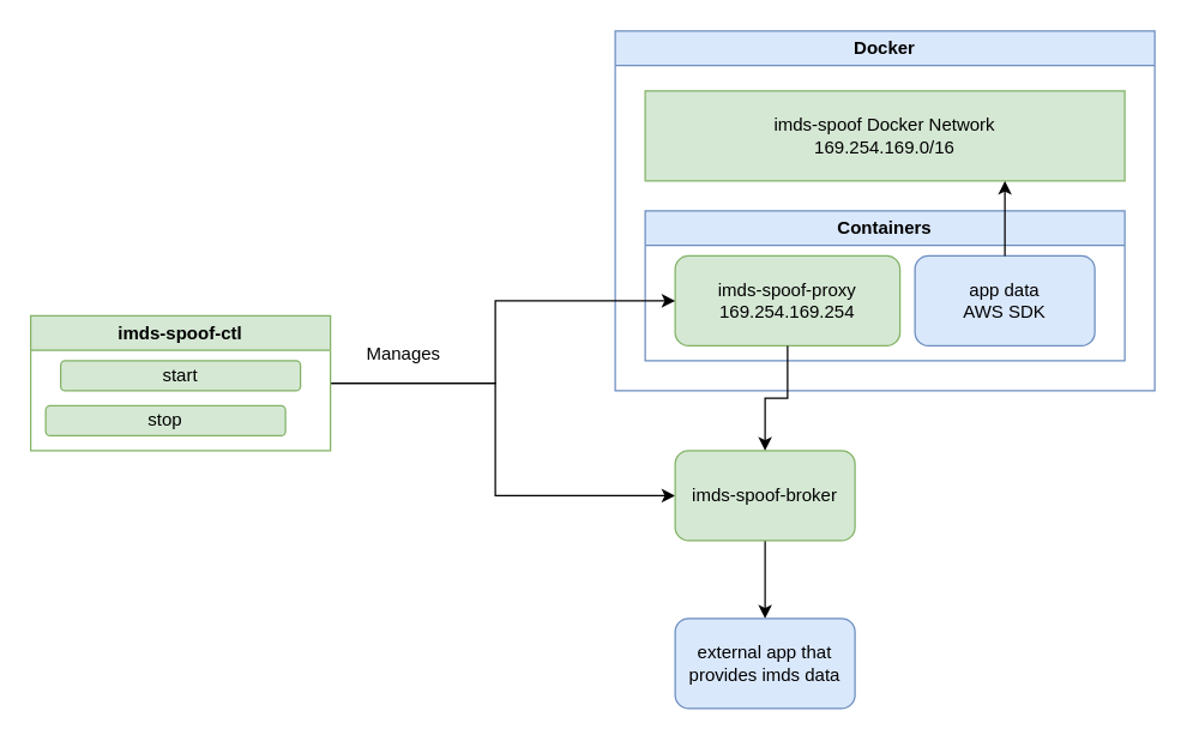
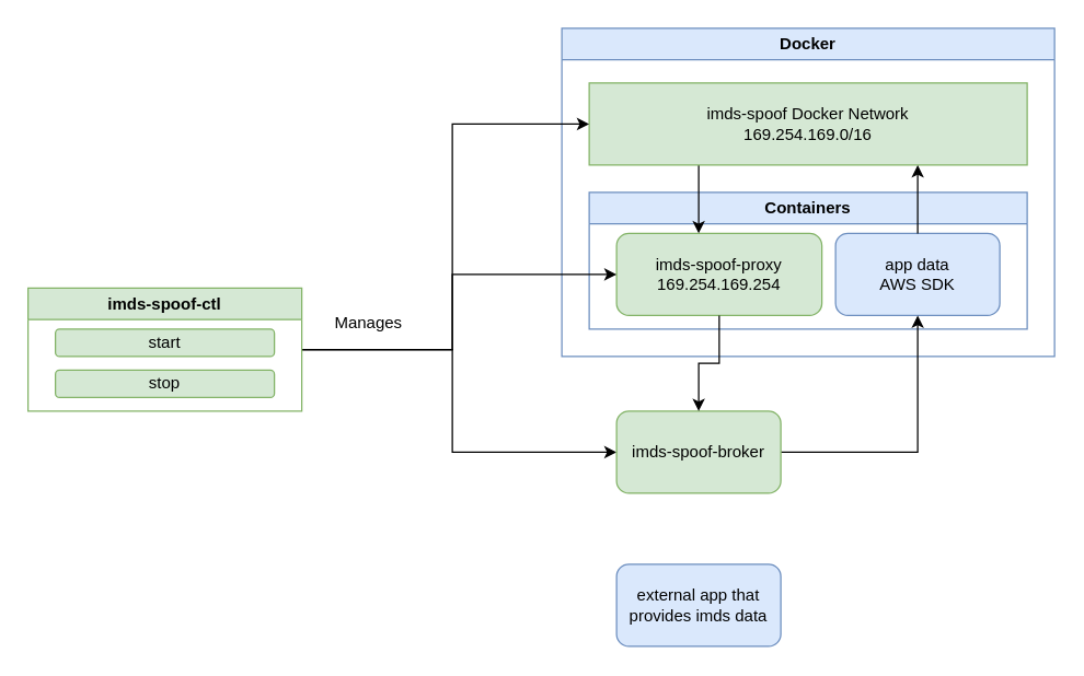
  <mxCell id="0" />
  <mxCell id="1" parent="0" />
  <mxCell id="2" value="Docker" style="swimlane;whiteSpace=wrap;html=1;fillColor=#dae8fc;strokeColor=#6c8ebf;" vertex="1" parent="1"><mxGeometry x="410" y="20" width="360" height="240" as="geometry" /></mxCell>
  <mxCell id="3" value="Containers" style="swimlane;whiteSpace=wrap;html=1;fillColor=#dae8fc;strokeColor=#6c8ebf;" vertex="1" parent="2"><mxGeometry x="20" y="120" width="320" height="100" as="geometry" /></mxCell>
  <mxCell id="4" value="&lt;div&gt;imds-spoof-proxy&lt;/div&gt;&lt;div&gt;169.254.169.254&lt;br&gt;&lt;/div&gt;" style="rounded=1;whiteSpace=wrap;html=1;fillColor=#d5e8d4;strokeColor=#82b366;" vertex="1" parent="3"><mxGeometry x="20" y="30" width="150" height="60" as="geometry" /></mxCell>
  <mxCell id="5" value="&lt;div&gt;app data&lt;/div&gt;&lt;div&gt;AWS SDK&lt;br&gt;&lt;/div&gt;" style="rounded=1;whiteSpace=wrap;html=1;fillColor=#dae8fc;strokeColor=#6c8ebf;" vertex="1" parent="3"><mxGeometry x="180" y="30" width="120" height="60" as="geometry" /></mxCell>
+ <mxCell id="6" style="edgeStyle=orthogonalEdgeStyle;rounded=0;orthogonalLoop=1;jettySize=auto;html=1;" edge="1" parent="2" source="7" target="4"><mxGeometry relative="1" as="geometry"><Array as="points"><mxPoint x="100" y="110" /><mxPoint x="100" y="110" /></Array></mxGeometry></mxCell>
  <mxCell id="7" value="&lt;div&gt;imds-spoof Docker Network&lt;/div&gt;&lt;div&gt;169.254.169.0/16&lt;br&gt;&lt;/div&gt;" style="rounded=0;whiteSpace=wrap;html=1;fillColor=#d5e8d4;strokeColor=#82b366;" vertex="1" parent="2"><mxGeometry x="20" y="40" width="320" height="60" as="geometry" /></mxCell>
  <mxCell id="8" style="edgeStyle=orthogonalEdgeStyle;rounded=0;orthogonalLoop=1;jettySize=auto;html=1;" edge="1" parent="2" source="5"><mxGeometry relative="1" as="geometry"><mxPoint x="260" y="100" as="targetPoint" /></mxGeometry></mxCell>
+ <mxCell id="9" style="edgeStyle=orthogonalEdgeStyle;rounded=0;orthogonalLoop=1;jettySize=auto;html=1;entryX=0;entryY=0.5;entryDx=0;entryDy=0;" edge="1" parent="1" source="12" target="7"><mxGeometry relative="1" as="geometry"><Array as="points"><mxPoint x="330" y="255" /><mxPoint x="330" y="90" /></Array></mxGeometry></mxCell>
  <mxCell id="10" style="edgeStyle=orthogonalEdgeStyle;rounded=0;orthogonalLoop=1;jettySize=auto;html=1;" edge="1" parent="1" source="12" target="4"><mxGeometry relative="1" as="geometry"><Array as="points"><mxPoint x="330" y="255" /><mxPoint x="330" y="200" /></Array></mxGeometry></mxCell>
  <mxCell id="11" style="edgeStyle=orthogonalEdgeStyle;rounded=0;orthogonalLoop=1;jettySize=auto;html=1;" edge="1" parent="1" source="12" target="16"><mxGeometry relative="1" as="geometry"><Array as="points"><mxPoint x="330" y="255" /><mxPoint x="330" y="330" /></Array></mxGeometry></mxCell>
  <mxCell id="12" value="imds-spoof-ctl" style="swimlane;whiteSpace=wrap;html=1;fillColor=#d5e8d4;strokeColor=#82b366;" vertex="1" parent="1"><mxGeometry x="20" y="210" width="200" height="90" as="geometry" /></mxCell>
  <mxCell id="13" value="start" style="rounded=1;whiteSpace=wrap;html=1;fillColor=#d5e8d4;strokeColor=#82b366;" vertex="1" parent="12"><mxGeometry x="20" y="30" width="160" height="20" as="geometry" /></mxCell>
- <mxCell id="14" value="stop" style="rounded=1;whiteSpace=wrap;html=1;fillColor=#d5e8d4;strokeColor=#82b366;" vertex="1" parent="12"><mxGeometry x="10" y="60" width="160" height="20" as="geometry" /></mxCell>
- <mxCell id="15" style="edgeStyle=orthogonalEdgeStyle;rounded=0;orthogonalLoop=1;jettySize=auto;html=1;" edge="1" parent="1" source="16" target="19"><mxGeometry relative="1" as="geometry" /></mxCell>
+ <mxCell id="14" value="stop" style="rounded=1;whiteSpace=wrap;html=1;fillColor=#d5e8d4;strokeColor=#82b366;" vertex="1" parent="12"><mxGeometry x="20" y="60" width="160" height="20" as="geometry" /></mxCell>
+ <mxCell id="15" style="edgeStyle=orthogonalEdgeStyle;rounded=0;orthogonalLoop=1;jettySize=auto;html=1;" edge="1" parent="1" source="16" target="5"><mxGeometry relative="1" as="geometry" /></mxCell>
  <mxCell id="16" value="imds-spoof-broker" style="rounded=1;whiteSpace=wrap;html=1;fillColor=#d5e8d4;strokeColor=#82b366;" vertex="1" parent="1"><mxGeometry x="450" y="300" width="120" height="60" as="geometry" /></mxCell>
  <mxCell id="17" value="Manages" style="text;html=1;strokeColor=none;fillColor=none;align=center;verticalAlign=middle;whiteSpace=wrap;rounded=0;" vertex="1" parent="1"><mxGeometry x="239" y="221" width="60" height="30" as="geometry" /></mxCell>
  <mxCell id="18" style="edgeStyle=orthogonalEdgeStyle;rounded=0;orthogonalLoop=1;jettySize=auto;html=1;" edge="1" parent="1" source="4" target="16"><mxGeometry relative="1" as="geometry" /></mxCell>
  <mxCell id="19" value="external app that provides imds data" style="rounded=1;whiteSpace=wrap;html=1;fillColor=#dae8fc;strokeColor=#6c8ebf;" vertex="1" parent="1"><mxGeometry x="450" y="412" width="120" height="60" as="geometry" /></mxCell>
